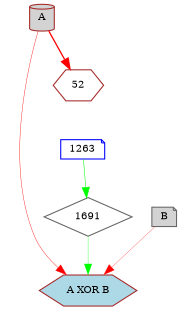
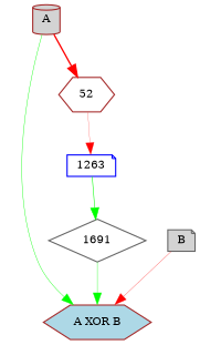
  digraph {
    node [color=brown fillcolor=white fontsize=9 shape=hexagon style=filled]
    edge [color=red style=solid]
    A [fillcolor=lightgray height=0.2 shape=cylinder width=0.2]
    "A XOR B" [fillcolor=lightblue height=0.2 width=0.2]
    52 [height=0.2 width=0.2]
    1263 [color=blue height=0.2 shape=note width=0.2]
    B [color=gray40 fillcolor=lightgray height=0.2 shape=note width=0.2]
    1691 [color=gray40 height=0.2 shape=diamond width=0.2]
-   A -> "A XOR B" [penwidth=0.35520138043507044]
+   A -> "A XOR B" [color=green penwidth=0.35520138043507044]
    A -> 52 [penwidth=1.201162617701148]
+   52 -> 1263 [penwidth=0.18211143764598725]
    1263 -> 1691 [color=green penwidth=0.48685809409390446]
    B -> "A XOR B" [penwidth=0.2345367383977511]
    1691 -> "A XOR B" [color=green penwidth=0.3037350420771784]
  }
